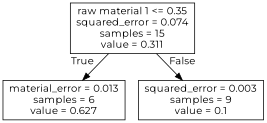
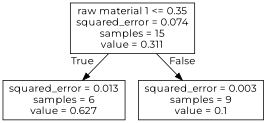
  digraph {
    fontname=Montserrat
    node [fontname=Montserrat shape=box]
    edge [fontname=Montserrat labeldistance=2.5]
    n1 [label="raw material 1 <= 0.35\nsquared_error = 0.074\nsamples = 15\nvalue = 0.311"]
-   n2 [label="material_error = 0.013\nsamples = 6\nvalue = 0.627"]
+   n2 [label="squared_error = 0.013\nsamples = 6\nvalue = 0.627"]
    n3 [label="squared_error = 0.003\nsamples = 9\nvalue = 0.1"]
    n1 -> n2 [headlabel=True labelangle=45]
    n1 -> n3 [headlabel=False labelangle=-45]
  }
